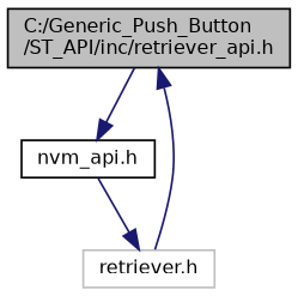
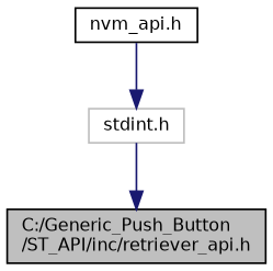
  digraph {
    node [color=black fillcolor=white fontname=Helvetica fontsize=10 shape=record style=filled]
    edge [color=midnightblue fontname=Helvetica fontsize=10 labelfontname=Helvetica labelfontsize=10 style=solid]
    n1 [fillcolor=grey75 fontcolor=black height=0.2 label="C:/Generic_Push_Button\l/ST_API/inc/retriever_api.h" width=0.4]
    n2 [height=0.2 label="nvm_api.h" width=0.4]
-   n3 [color=grey75 height=0.2 label="retriever.h" width=0.4]
-   n1 -> n2
+   n3 [color=grey75 height=0.2 label="stdint.h" width=0.4]
    n2 -> n3
    n3 -> n1
  }
